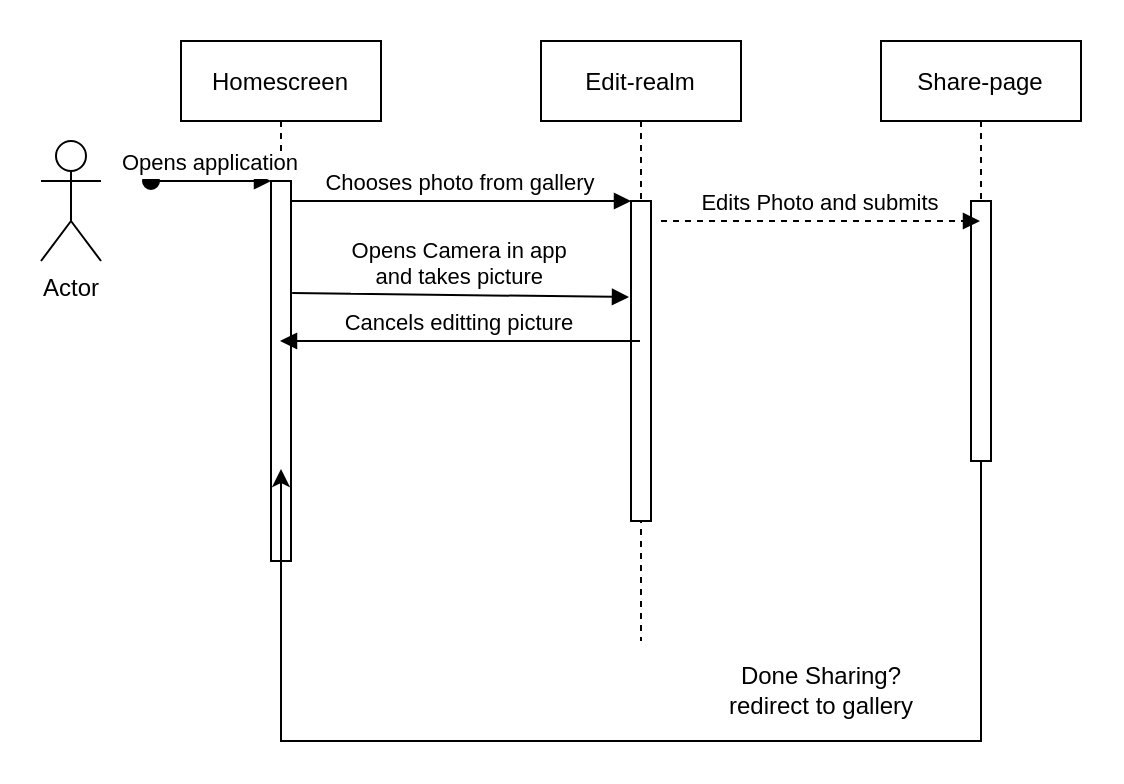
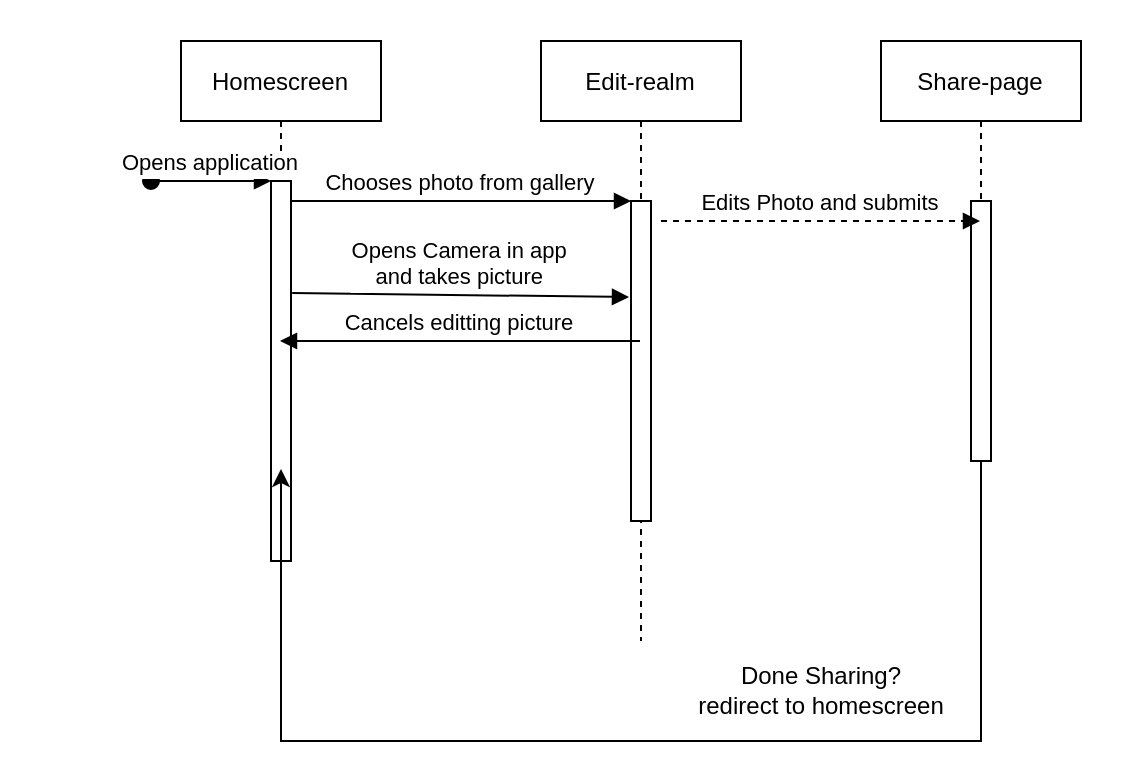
  <mxCell id="0" />
  <mxCell id="1" parent="0" />
  <mxCell id="2" value="Homescreen" style="shape=umlLifeline;perimeter=lifelinePerimeter;container=1;collapsible=0;recursiveResize=0;rounded=0;shadow=0;strokeWidth=1;" parent="1" vertex="1"><mxGeometry x="90" y="20" width="100" height="300" as="geometry" /></mxCell>
  <mxCell id="3" value="" style="points=[];perimeter=orthogonalPerimeter;rounded=0;shadow=0;strokeWidth=1;" parent="2" vertex="1"><mxGeometry x="45" y="70" width="10" height="190" as="geometry" /></mxCell>
  <mxCell id="4" value="Opens application" style="verticalAlign=bottom;startArrow=oval;endArrow=block;startSize=8;shadow=0;strokeWidth=1;" parent="2" target="3" edge="1"><mxGeometry relative="1" as="geometry"><mxPoint x="-15" y="70" as="sourcePoint" /></mxGeometry></mxCell>
  <mxCell id="5" value="Edit-realm" style="shape=umlLifeline;perimeter=lifelinePerimeter;container=1;collapsible=0;recursiveResize=0;rounded=0;shadow=0;strokeWidth=1;" parent="1" vertex="1"><mxGeometry x="270" y="20" width="100" height="300" as="geometry" /></mxCell>
  <mxCell id="6" value="" style="points=[];perimeter=orthogonalPerimeter;rounded=0;shadow=0;strokeWidth=1;" parent="5" vertex="1"><mxGeometry x="45" y="80" width="10" height="160" as="geometry" /></mxCell>
  <mxCell id="7" value="Chooses photo from gallery" style="verticalAlign=bottom;endArrow=block;entryX=0;entryY=0;shadow=0;strokeWidth=1;" parent="1" source="3" target="6" edge="1"><mxGeometry relative="1" as="geometry"><mxPoint x="245" y="100" as="sourcePoint" /></mxGeometry></mxCell>
- <mxCell id="8" value="Actor" style="shape=umlActor;verticalLabelPosition=bottom;verticalAlign=top;html=1;outlineConnect=0;" parent="1" vertex="1"><mxGeometry x="20" y="70" width="30" height="60" as="geometry" /></mxCell>
  <mxCell id="9" value="Share-page" style="shape=umlLifeline;perimeter=lifelinePerimeter;container=1;collapsible=0;recursiveResize=0;rounded=0;shadow=0;strokeWidth=1;" parent="1" vertex="1"><mxGeometry x="440" y="20" width="100" height="300" as="geometry" /></mxCell>
  <mxCell id="10" value="" style="points=[];perimeter=orthogonalPerimeter;rounded=0;shadow=0;strokeWidth=1;" parent="9" vertex="1"><mxGeometry x="45" y="80" width="10" height="130" as="geometry" /></mxCell>
  <mxCell id="11" value="Edits Photo and submits" style="verticalAlign=bottom;endArrow=block;shadow=0;strokeWidth=1;dashed=1;" parent="1" target="9" edge="1"><mxGeometry relative="1" as="geometry"><mxPoint x="330" y="110" as="sourcePoint" /><mxPoint x="490" y="110" as="targetPoint" /></mxGeometry></mxCell>
  <mxCell id="12" style="edgeStyle=orthogonalEdgeStyle;rounded=0;orthogonalLoop=1;jettySize=auto;html=1;" parent="1" source="10" edge="1"><mxGeometry relative="1" as="geometry"><mxPoint x="140" y="234" as="targetPoint" /><Array as="points"><mxPoint x="490" y="370" /><mxPoint x="140" y="370" /></Array></mxGeometry></mxCell>
- <mxCell id="13" value="Done Sharing?&lt;br&gt;redirect to gallery" style="text;html=1;align=center;verticalAlign=middle;resizable=0;points=[];autosize=1;strokeColor=none;" parent="1" vertex="1"><mxGeometry x="340" y="330" width="140" height="30" as="geometry" /></mxCell>
+ <mxCell id="13" value="Done Sharing?&lt;br&gt;redirect to homescreen" style="text;html=1;align=center;verticalAlign=middle;resizable=0;points=[];autosize=1;strokeColor=none;" parent="1" vertex="1"><mxGeometry x="340" y="330" width="140" height="30" as="geometry" /></mxCell>
  <mxCell id="14" value="Opens Camera in app&#10;and takes picture" style="verticalAlign=bottom;endArrow=block;entryX=-0.1;entryY=0.3;shadow=0;strokeWidth=1;exitX=1.06;exitY=0.295;exitDx=0;exitDy=0;exitPerimeter=0;entryDx=0;entryDy=0;entryPerimeter=0;" parent="1" source="3" target="6" edge="1"><mxGeometry relative="1" as="geometry"><mxPoint x="155" y="110" as="sourcePoint" /><mxPoint x="325" y="110" as="targetPoint" /></mxGeometry></mxCell>
  <mxCell id="15" value="Cancels editting picture" style="verticalAlign=bottom;endArrow=block;shadow=0;strokeWidth=1;" parent="1" source="5" target="2" edge="1"><mxGeometry relative="1" as="geometry"><mxPoint x="150" y="190" as="sourcePoint" /><mxPoint x="230" y="250" as="targetPoint" /><Array as="points"><mxPoint x="280" y="170" /></Array></mxGeometry></mxCell>
